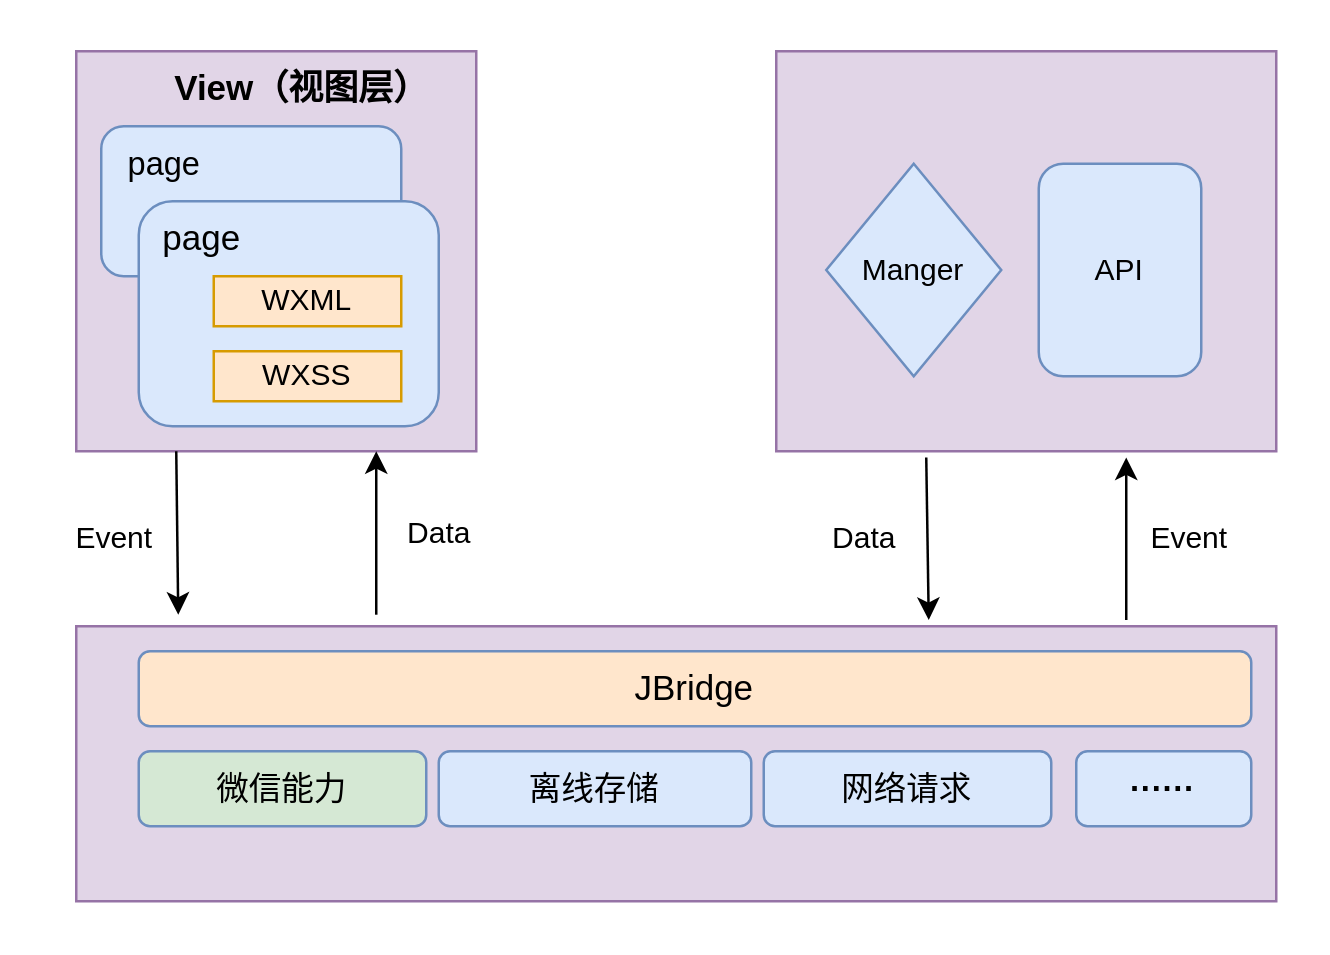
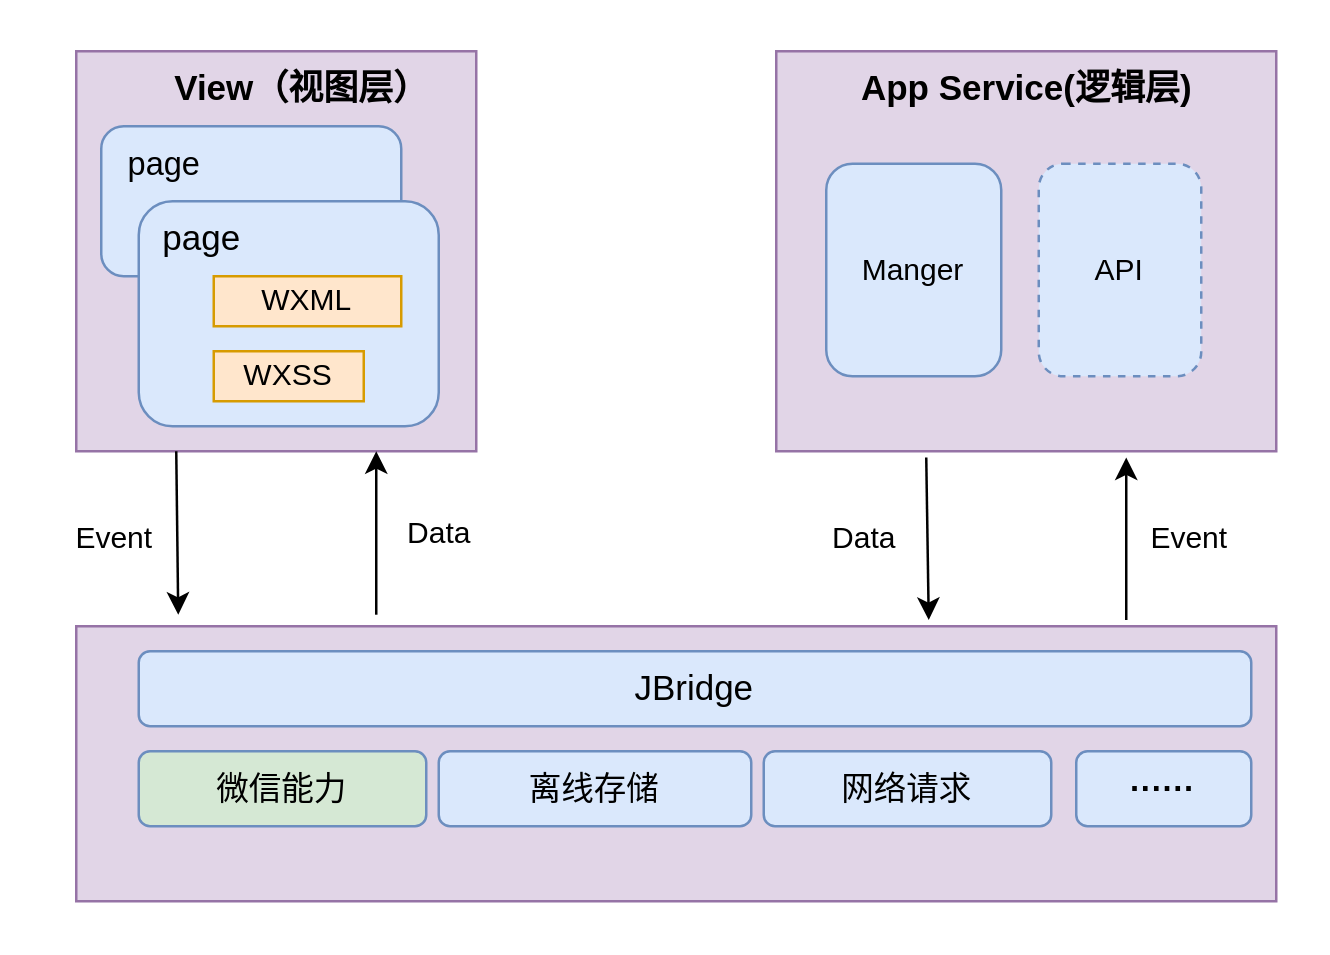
  <mxCell id="0" />
  <mxCell id="1" parent="0" />
  <mxCell id="2" value="" style="whiteSpace=wrap;html=1;aspect=fixed;align=left;fillColor=#e1d5e7;strokeColor=#9673a6;" vertex="1" parent="1"><mxGeometry x="30" y="20" width="160" height="160" as="geometry" /></mxCell>
  <mxCell id="3" value="&lt;b&gt;&lt;font style=&quot;font-size: 14px;&quot;&gt;View（视图层）&lt;/font&gt;&lt;/b&gt;" style="text;html=1;align=center;verticalAlign=middle;resizable=0;points=[];autosize=1;strokeColor=none;fillColor=none;" vertex="1" parent="1"><mxGeometry x="55" y="20" width="130" height="30" as="geometry" /></mxCell>
  <mxCell id="4" value="" style="rounded=1;whiteSpace=wrap;html=1;fillColor=#dae8fc;strokeColor=#6c8ebf;" vertex="1" parent="1"><mxGeometry x="40" y="50" width="120" height="60" as="geometry" /></mxCell>
  <mxCell id="5" value="" style="rounded=1;whiteSpace=wrap;html=1;fillColor=#dae8fc;strokeColor=#6c8ebf;" vertex="1" parent="1"><mxGeometry x="55" y="80" width="120" height="90" as="geometry" /></mxCell>
  <mxCell id="6" value="&lt;font style=&quot;font-size: 13px;&quot;&gt;page&lt;/font&gt;" style="text;html=1;align=center;verticalAlign=middle;resizable=0;points=[];autosize=1;strokeColor=none;fillColor=none;" vertex="1" parent="1"><mxGeometry x="40" y="50" width="50" height="30" as="geometry" /></mxCell>
  <mxCell id="7" value="&lt;font style=&quot;font-size: 14px;&quot;&gt;page&lt;/font&gt;" style="text;html=1;align=center;verticalAlign=middle;resizable=0;points=[];autosize=1;strokeColor=none;fillColor=none;" vertex="1" parent="1"><mxGeometry x="55" y="80" width="50" height="30" as="geometry" /></mxCell>
  <mxCell id="8" value="WXML" style="whiteSpace=wrap;html=1;fillColor=#ffe6cc;strokeColor=#d79b00;" vertex="1" parent="1"><mxGeometry x="85" y="110" width="75" height="20" as="geometry" /></mxCell>
- <mxCell id="9" value="WXSS" style="whiteSpace=wrap;html=1;fillColor=#ffe6cc;strokeColor=#d79b00;" vertex="1" parent="1"><mxGeometry x="85" y="140" width="75" height="20" as="geometry" /></mxCell>
+ <mxCell id="9" value="WXSS" style="whiteSpace=wrap;html=1;fillColor=#ffe6cc;strokeColor=#d79b00;" vertex="1" parent="1"><mxGeometry x="85" y="140" width="60" height="20" as="geometry" /></mxCell>
  <mxCell id="10" value="" style="whiteSpace=wrap;html=1;align=left;fillColor=#e1d5e7;strokeColor=#9673a6;" vertex="1" parent="1"><mxGeometry x="310" y="20" width="200" height="160" as="geometry" /></mxCell>
- <mxCell id="12" value="Manger" style="rhombus;whiteSpace=wrap;html=1;fillColor=#dae8fc;strokeColor=#6c8ebf;" vertex="1" parent="1"><mxGeometry x="330" y="65" width="70" height="85" as="geometry" /></mxCell>
- <mxCell id="13" value="API" style="rounded=1;whiteSpace=wrap;html=1;fillColor=#dae8fc;strokeColor=#6c8ebf;" vertex="1" parent="1"><mxGeometry x="415" y="65" width="65" height="85" as="geometry" /></mxCell>
+ <mxCell id="11" value="&lt;span style=&quot;font-size: 14px;&quot;&gt;&lt;b&gt;App Service(逻辑层)&lt;/b&gt;&lt;/span&gt;" style="text;html=1;align=center;verticalAlign=middle;resizable=0;points=[];autosize=1;strokeColor=none;fillColor=none;" vertex="1" parent="1"><mxGeometry x="330" y="20" width="160" height="30" as="geometry" /></mxCell>
+ <mxCell id="12" value="Manger" style="rounded=1;whiteSpace=wrap;html=1;fillColor=#dae8fc;strokeColor=#6c8ebf;" vertex="1" parent="1"><mxGeometry x="330" y="65" width="70" height="85" as="geometry" /></mxCell>
+ <mxCell id="13" value="API" style="rounded=1;whiteSpace=wrap;html=1;fillColor=#dae8fc;strokeColor=#6c8ebf;dashed=1;" vertex="1" parent="1"><mxGeometry x="415" y="65" width="65" height="85" as="geometry" /></mxCell>
  <mxCell id="14" value="" style="whiteSpace=wrap;html=1;align=left;fillColor=#e1d5e7;strokeColor=#9673a6;" vertex="1" parent="1"><mxGeometry x="30" y="250" width="480" height="110" as="geometry" /></mxCell>
  <mxCell id="15" value="" style="endArrow=classic;html=1;rounded=0;entryX=0.085;entryY=-0.042;entryDx=0;entryDy=0;entryPerimeter=0;" edge="1" parent="1" target="14"><mxGeometry width="50" height="50" relative="1" as="geometry"><mxPoint x="70" y="180" as="sourcePoint" /><mxPoint x="120" y="130" as="targetPoint" /></mxGeometry></mxCell>
  <mxCell id="16" value="Event" style="text;html=1;align=center;verticalAlign=middle;resizable=0;points=[];autosize=1;strokeColor=none;fillColor=none;" vertex="1" parent="1"><mxGeometry x="20" y="200" width="50" height="30" as="geometry" /></mxCell>
  <mxCell id="17" value="" style="endArrow=classic;html=1;rounded=0;entryX=0.75;entryY=1;entryDx=0;entryDy=0;exitX=0.25;exitY=-0.042;exitDx=0;exitDy=0;exitPerimeter=0;" edge="1" parent="1" source="14" target="2"><mxGeometry width="50" height="50" relative="1" as="geometry"><mxPoint x="150" y="240" as="sourcePoint" /><mxPoint x="160" y="210" as="targetPoint" /></mxGeometry></mxCell>
  <mxCell id="18" value="Data" style="text;html=1;align=center;verticalAlign=middle;resizable=0;points=[];autosize=1;strokeColor=none;fillColor=none;" vertex="1" parent="1"><mxGeometry x="150" y="198" width="50" height="30" as="geometry" /></mxCell>
  <mxCell id="19" value="" style="endArrow=classic;html=1;rounded=0;entryX=0.085;entryY=-0.042;entryDx=0;entryDy=0;entryPerimeter=0;" edge="1" parent="1"><mxGeometry width="50" height="50" relative="1" as="geometry"><mxPoint x="370" y="182.5" as="sourcePoint" /><mxPoint x="371" y="247.5" as="targetPoint" /></mxGeometry></mxCell>
  <mxCell id="20" value="Event" style="text;html=1;align=center;verticalAlign=middle;resizable=0;points=[];autosize=1;strokeColor=none;fillColor=none;" vertex="1" parent="1"><mxGeometry x="450" y="200" width="50" height="30" as="geometry" /></mxCell>
  <mxCell id="21" value="" style="endArrow=classic;html=1;rounded=0;entryX=0.75;entryY=1;entryDx=0;entryDy=0;exitX=0.25;exitY=-0.042;exitDx=0;exitDy=0;exitPerimeter=0;" edge="1" parent="1"><mxGeometry width="50" height="50" relative="1" as="geometry"><mxPoint x="450" y="247.5" as="sourcePoint" /><mxPoint x="450" y="182.5" as="targetPoint" /></mxGeometry></mxCell>
  <mxCell id="22" value="Data" style="text;html=1;align=center;verticalAlign=middle;resizable=0;points=[];autosize=1;strokeColor=none;fillColor=none;" vertex="1" parent="1"><mxGeometry x="320" y="200" width="50" height="30" as="geometry" /></mxCell>
- <mxCell id="23" value="&lt;font style=&quot;font-size: 14px;&quot;&gt;JBridge&lt;/font&gt;" style="rounded=1;whiteSpace=wrap;html=1;fillColor=#ffe6cc;strokeColor=#6c8ebf;" vertex="1" parent="1"><mxGeometry x="55" y="260" width="445" height="30" as="geometry" /></mxCell>
+ <mxCell id="23" value="&lt;font style=&quot;font-size: 14px;&quot;&gt;JBridge&lt;/font&gt;" style="rounded=1;whiteSpace=wrap;html=1;fillColor=#dae8fc;strokeColor=#6c8ebf;" vertex="1" parent="1"><mxGeometry x="55" y="260" width="445" height="30" as="geometry" /></mxCell>
  <mxCell id="24" value="&lt;font style=&quot;font-size: 13px;&quot;&gt;微信能力&lt;/font&gt;" style="rounded=1;whiteSpace=wrap;html=1;fillColor=#d5e8d4;strokeColor=#6c8ebf;" vertex="1" parent="1"><mxGeometry x="55" y="300" width="115" height="30" as="geometry" /></mxCell>
  <mxCell id="25" value="&lt;font style=&quot;font-size: 13px;&quot;&gt;离线存储&lt;/font&gt;" style="rounded=1;whiteSpace=wrap;html=1;fillColor=#dae8fc;strokeColor=#6c8ebf;" vertex="1" parent="1"><mxGeometry x="175" y="300" width="125" height="30" as="geometry" /></mxCell>
  <mxCell id="26" value="&lt;font style=&quot;font-size: 13px;&quot;&gt;网络请求&lt;/font&gt;" style="rounded=1;whiteSpace=wrap;html=1;fillColor=#dae8fc;strokeColor=#6c8ebf;" vertex="1" parent="1"><mxGeometry x="305" y="300" width="115" height="30" as="geometry" /></mxCell>
  <mxCell id="27" value="&lt;b&gt;&lt;font style=&quot;font-size: 13px;&quot;&gt;······&lt;/font&gt;&lt;/b&gt;" style="rounded=1;whiteSpace=wrap;html=1;fillColor=#dae8fc;strokeColor=#6c8ebf;" vertex="1" parent="1"><mxGeometry x="430" y="300" width="70" height="30" as="geometry" /></mxCell>
